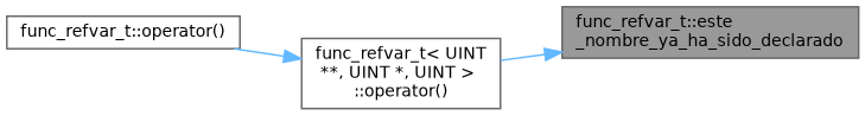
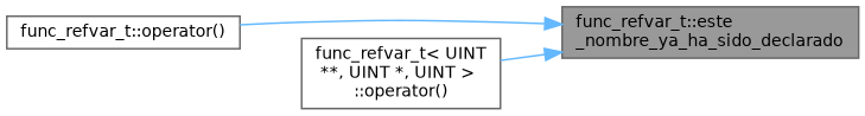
  digraph {
    rankdir=RL
    node [color=grey40 fillcolor=white fontname=Helvetica fontsize=10 shape=box style=filled]
    edge [color=steelblue1 dir=back fontname=Helvetica fontsize=10 labelfontname=Helvetica labelfontsize=10 style=solid]
    n1 [color=gray40 fillcolor=grey60 fontcolor=black height=0.2 label="func_refvar_t::este\l_nombre_ya_ha_sido_declarado" width=0.4]
    n2 [height=0.2 label="func_refvar_t::operator()" width=0.4]
    n3 [height=0.2 label="func_refvar_t\< UINT\l **, UINT *, UINT \>\l::operator()" width=0.4]
-   n3 -> n2
+   n1 -> n2
    n1 -> n3
  }
